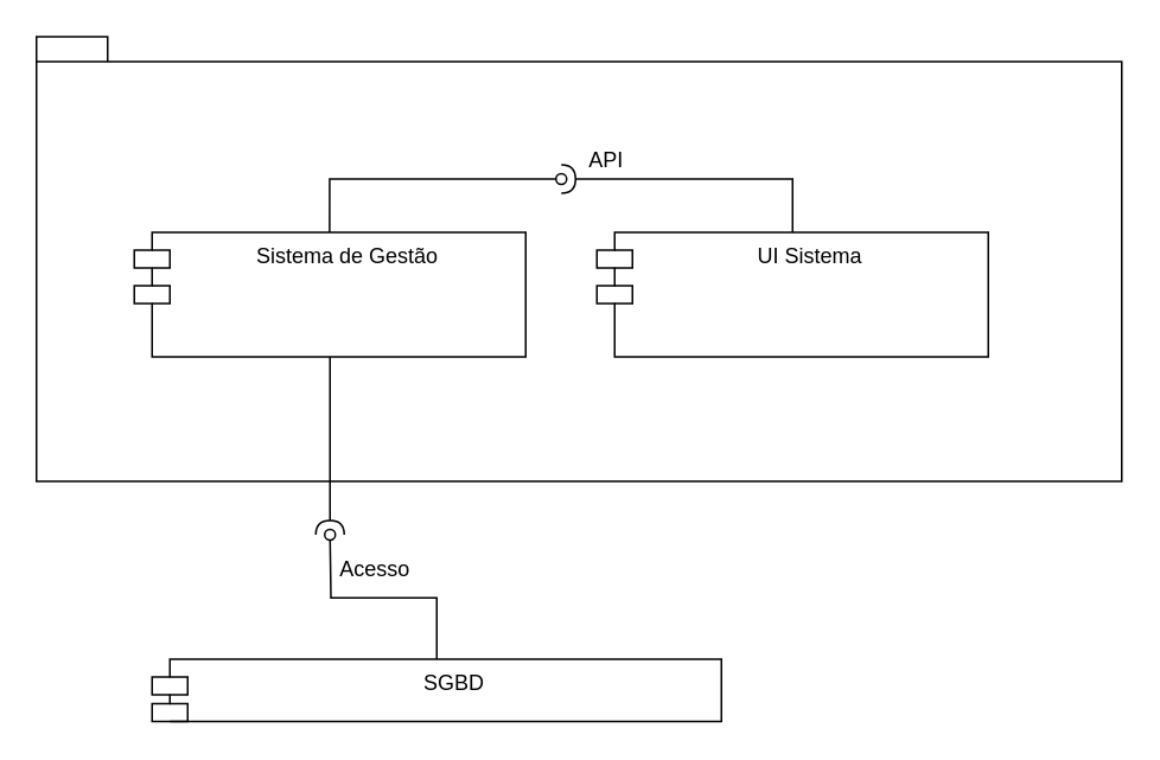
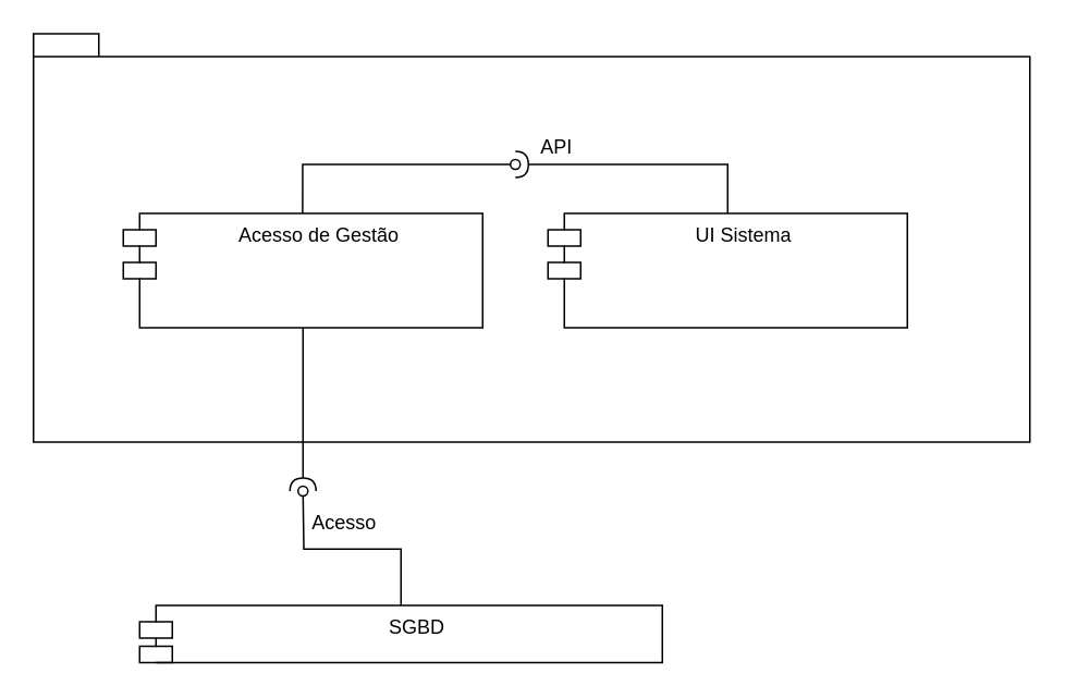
  <mxCell id="0" />
  <mxCell id="1" parent="0" />
  <mxCell id="2" value="" style="shape=folder;fontStyle=1;spacingTop=10;tabWidth=40;tabHeight=14;tabPosition=left;html=1;" vertex="1" parent="1"><mxGeometry x="20" y="20" width="610" height="250" as="geometry" /></mxCell>
  <mxCell id="3" style="edgeStyle=orthogonalEdgeStyle;rounded=0;orthogonalLoop=1;jettySize=auto;html=1;exitX=0.5;exitY=0;exitDx=0;exitDy=0;endArrow=oval;endFill=0;startSize=9;strokeWidth=1;" edge="1" parent="1" source="4"><mxGeometry relative="1" as="geometry"><mxPoint x="185" y="300" as="targetPoint" /></mxGeometry></mxCell>
  <mxCell id="4" value="SGBD" style="shape=module;align=left;spacingLeft=20;align=center;verticalAlign=top;" vertex="1" parent="1"><mxGeometry x="85" y="370" width="320" height="35" as="geometry" /></mxCell>
- <mxCell id="5" value="Sistema de Gestão&#10;" style="shape=module;align=left;spacingLeft=20;align=center;verticalAlign=top;" vertex="1" parent="1"><mxGeometry x="75" y="130" width="220" height="70" as="geometry" /></mxCell>
+ <mxCell id="5" value="Acesso de Gestão&#10;" style="shape=module;align=left;spacingLeft=20;align=center;verticalAlign=top;" vertex="1" parent="1"><mxGeometry x="75" y="130" width="220" height="70" as="geometry" /></mxCell>
  <mxCell id="6" style="edgeStyle=orthogonalEdgeStyle;rounded=0;orthogonalLoop=1;jettySize=auto;html=1;exitX=0.5;exitY=0;exitDx=0;exitDy=0;startArrow=none;startFill=0;startSize=9;endArrow=halfCircle;endFill=0;strokeWidth=1;" edge="1" parent="1" source="7"><mxGeometry relative="1" as="geometry"><mxPoint x="315" y="100" as="targetPoint" /><Array as="points"><mxPoint x="445" y="100" /></Array></mxGeometry></mxCell>
  <mxCell id="7" value="UI Sistema" style="shape=module;align=left;spacingLeft=20;align=center;verticalAlign=top;" vertex="1" parent="1"><mxGeometry x="335" y="130" width="220" height="70" as="geometry" /></mxCell>
  <mxCell id="8" style="edgeStyle=orthogonalEdgeStyle;rounded=0;orthogonalLoop=1;jettySize=auto;html=1;exitX=0.5;exitY=1;exitDx=0;exitDy=0;exitPerimeter=0;" edge="1" parent="1"><mxGeometry relative="1" as="geometry"><mxPoint x="325" y="270" as="sourcePoint" /><mxPoint x="325" y="270" as="targetPoint" /></mxGeometry></mxCell>
  <mxCell id="9" value="" style="endArrow=none;html=1;strokeWidth=1;entryX=0.5;entryY=1;entryDx=0;entryDy=0;startArrow=halfCircle;startFill=0;" edge="1" parent="1" target="5"><mxGeometry width="50" height="50" relative="1" as="geometry"><mxPoint x="185" y="300" as="sourcePoint" /><mxPoint x="345" y="320" as="targetPoint" /></mxGeometry></mxCell>
  <mxCell id="10" style="edgeStyle=orthogonalEdgeStyle;rounded=0;orthogonalLoop=1;jettySize=auto;html=1;exitX=0.5;exitY=0;exitDx=0;exitDy=0;endArrow=oval;endFill=0;startSize=9;strokeWidth=1;" edge="1" parent="1"><mxGeometry relative="1" as="geometry"><mxPoint x="315" y="100" as="targetPoint" /><mxPoint x="184.76" y="130" as="sourcePoint" /><Array as="points"><mxPoint x="185" y="100" /><mxPoint x="185" y="100" /></Array></mxGeometry></mxCell>
  <mxCell id="11" value="API" style="text;html=1;align=center;verticalAlign=middle;resizable=0;points=[];autosize=1;" vertex="1" parent="1"><mxGeometry x="325" y="80" width="30" height="20" as="geometry" /></mxCell>
  <mxCell id="12" value="Acesso" style="text;html=1;align=center;verticalAlign=middle;resizable=0;points=[];autosize=1;" vertex="1" parent="1"><mxGeometry x="185" y="310" width="50" height="20" as="geometry" /></mxCell>
